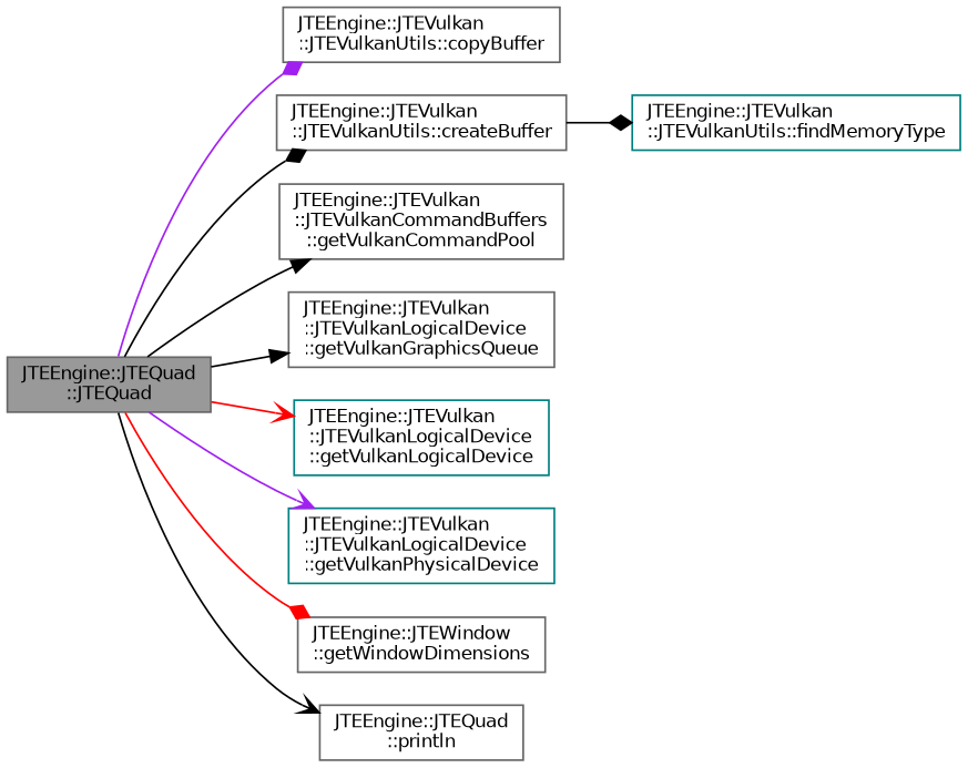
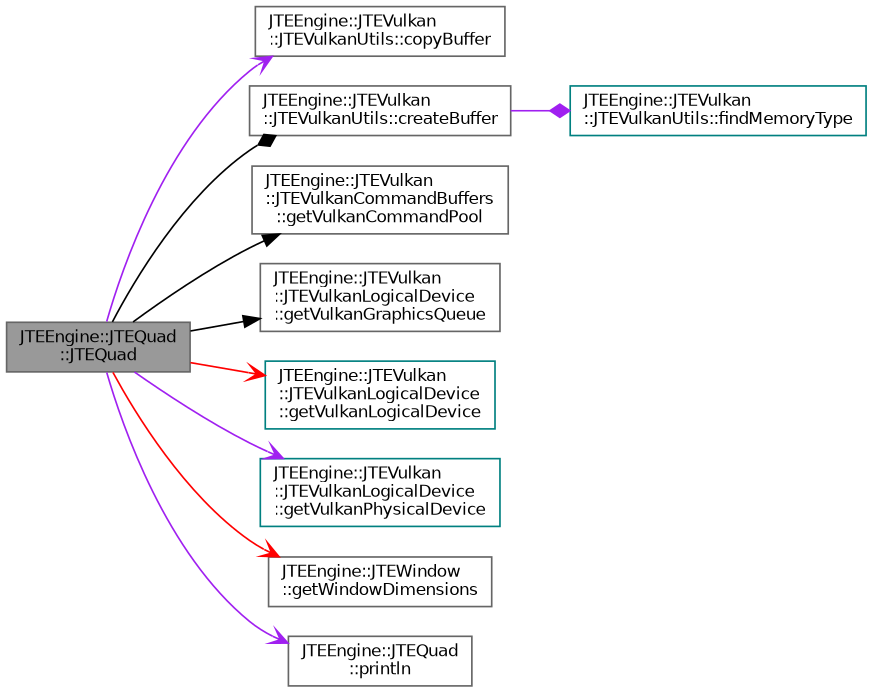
  digraph {
    rankdir=LR
    node [color=gray40 fillcolor=white fontname=Helvetica fontsize=10 shape=box style=filled]
    edge [arrowhead=vee color=black fontname=Helvetica fontsize=10 labelfontname=Helvetica labelfontsize=10 style=solid]
    n1 [fillcolor=grey60 fontcolor=black height=0.2 label="JTEEngine::JTEQuad\l::JTEQuad" width=0.4]
    n2 [height=0.2 label="JTEEngine::JTEVulkan\l::JTEVulkanUtils::copyBuffer" width=0.4]
    n3 [height=0.2 label="JTEEngine::JTEVulkan\l::JTEVulkanUtils::createBuffer" width=0.4]
    n4 [height=0.2 label="JTEEngine::JTEVulkan\l::JTEVulkanCommandBuffers\l::getVulkanCommandPool" width=0.4]
    n5 [height=0.2 label="JTEEngine::JTEVulkan\l::JTEVulkanLogicalDevice\l::getVulkanGraphicsQueue" width=0.4]
    n6 [color=teal height=0.2 label="JTEEngine::JTEVulkan\l::JTEVulkanLogicalDevice\l::getVulkanLogicalDevice" width=0.4]
    n7 [color=teal height=0.2 label="JTEEngine::JTEVulkan\l::JTEVulkanLogicalDevice\l::getVulkanPhysicalDevice" width=0.4]
    n8 [height=0.2 label="JTEEngine::JTEWindow\l::getWindowDimensions" width=0.4]
    n9 [height=0.2 label="JTEEngine::JTEQuad\l::println" width=0.4]
    n10 [color=teal height=0.2 label="JTEEngine::JTEVulkan\l::JTEVulkanUtils::findMemoryType" width=0.4]
-   n1 -> n2 [arrowhead=diamond color=purple]
+   n1 -> n2 [color=purple]
    n1 -> n3 [arrowhead=diamond]
    n1 -> n4 [arrowhead=normal]
    n1 -> n5 [arrowhead=normal]
    n1 -> n6 [color=red]
    n1 -> n7 [color=purple]
-   n1 -> n8 [arrowhead=diamond color=red]
-   n1 -> n9
-   n3 -> n10 [arrowhead=diamond]
+   n1 -> n8 [color=red]
+   n1 -> n9 [color=purple]
+   n3 -> n10 [arrowhead=diamond color=purple]
  }
